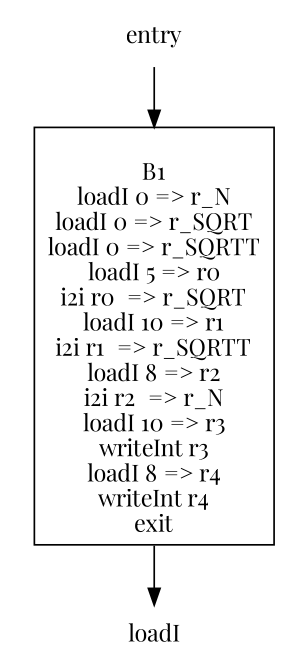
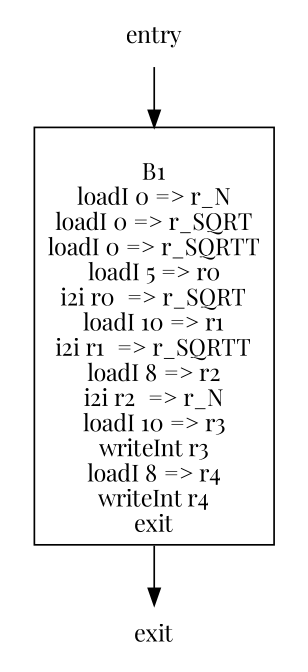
  digraph {
    fontname="Playfair Display"
    node [shape=none fontname="Playfair Display"]
    edge [tailport=s fontname="Playfair Display"]
    n1 [fillcolor="/x11/white" label="\nB1\nloadI 0 => r_N\nloadI 0 => r_SQRT\nloadI 0 => r_SQRTT\nloadI 5 => r0\ni2i r0  => r_SQRT\nloadI 10 => r1\ni2i r1  => r_SQRTT\nloadI 8 => r2\ni2i r2  => r_N\nloadI 10 => r3\nwriteInt r3\nloadI 8 => r4\nwriteInt r4\nexit" shape=box]
    entry
-   exit [label=loadI]
+   exit
    subgraph cluster_1 {
      color="/x11/white"
      n1
    }
    n1 -> exit
    entry -> n1
  }
